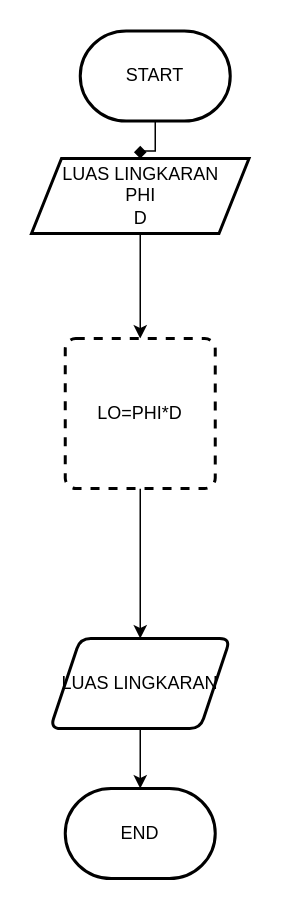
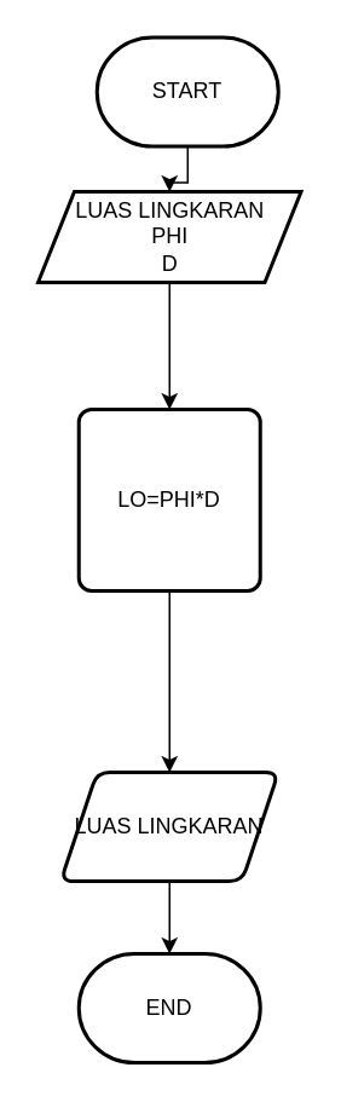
  <mxCell id="0" />
  <mxCell id="1" parent="0" />
- <mxCell id="2" value="" style="edgeStyle=orthogonalEdgeStyle;rounded=0;orthogonalLoop=1;jettySize=auto;html=1;endArrow=diamond;" edge="1" parent="1" source="3" target="5"><mxGeometry relative="1" as="geometry" /></mxCell>
+ <mxCell id="2" value="" style="edgeStyle=orthogonalEdgeStyle;rounded=0;orthogonalLoop=1;jettySize=auto;html=1;" edge="1" parent="1" source="3" target="5"><mxGeometry relative="1" as="geometry" /></mxCell>
  <mxCell id="3" value="START" style="strokeWidth=2;html=1;shape=mxgraph.flowchart.terminator;whiteSpace=wrap;" vertex="1" parent="1"><mxGeometry x="53" y="20" width="100" height="60" as="geometry" /></mxCell>
  <mxCell id="4" style="edgeStyle=orthogonalEdgeStyle;rounded=0;orthogonalLoop=1;jettySize=auto;html=1;entryX=0.5;entryY=0;entryDx=0;entryDy=0;" edge="1" parent="1" source="5" target="7"><mxGeometry relative="1" as="geometry" /></mxCell>
  <mxCell id="5" value="LUAS LINGKARAN&lt;br&gt;PHI&lt;br&gt;D" style="shape=parallelogram;perimeter=parallelogramPerimeter;whiteSpace=wrap;html=1;fixedSize=1;strokeWidth=2;" vertex="1" parent="1"><mxGeometry x="20.5" y="105" width="145" height="50" as="geometry" /></mxCell>
  <mxCell id="6" value="" style="edgeStyle=orthogonalEdgeStyle;rounded=0;orthogonalLoop=1;jettySize=auto;html=1;" edge="1" parent="1" source="7" target="9"><mxGeometry relative="1" as="geometry" /></mxCell>
- <mxCell id="7" value="LO=PHI*D" style="rounded=1;whiteSpace=wrap;html=1;absoluteArcSize=1;arcSize=14;strokeWidth=2;dashed=1;" vertex="1" parent="1"><mxGeometry x="43" y="225" width="100" height="100" as="geometry" /></mxCell>
+ <mxCell id="7" value="LO=PHI*D" style="rounded=1;whiteSpace=wrap;html=1;absoluteArcSize=1;arcSize=14;strokeWidth=2;" vertex="1" parent="1"><mxGeometry x="43" y="225" width="100" height="100" as="geometry" /></mxCell>
  <mxCell id="8" value="" style="edgeStyle=orthogonalEdgeStyle;rounded=0;orthogonalLoop=1;jettySize=auto;html=1;" edge="1" parent="1" source="9" target="10"><mxGeometry relative="1" as="geometry" /></mxCell>
  <mxCell id="9" value="LUAS LINGKARAN" style="shape=parallelogram;perimeter=parallelogramPerimeter;whiteSpace=wrap;html=1;fixedSize=1;rounded=1;arcSize=14;strokeWidth=2;" vertex="1" parent="1"><mxGeometry x="33" y="425" width="120" height="60" as="geometry" /></mxCell>
  <mxCell id="10" value="END" style="strokeWidth=2;html=1;shape=mxgraph.flowchart.terminator;whiteSpace=wrap;" vertex="1" parent="1"><mxGeometry x="43" y="525" width="100" height="60" as="geometry" /></mxCell>
